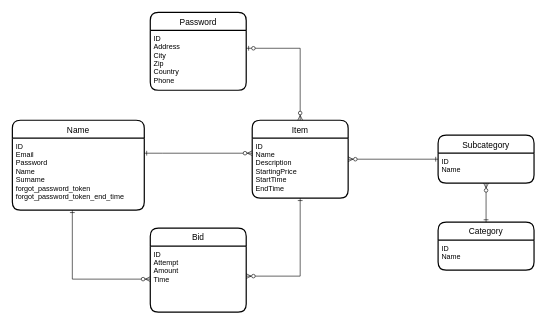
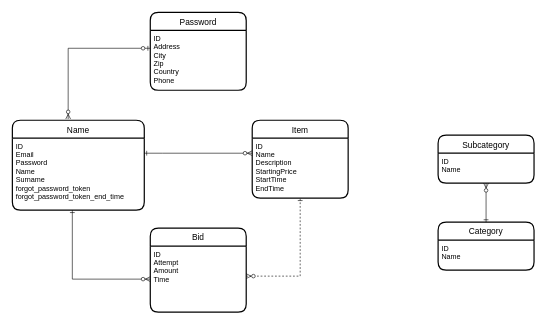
  <mxCell id="0" />
  <mxCell id="1" parent="0" />
  <mxCell id="2" value="Name" style="swimlane;childLayout=stackLayout;horizontal=1;startSize=30;horizontalStack=0;rounded=1;fontSize=14;fontStyle=0;strokeWidth=2;resizeParent=0;resizeLast=1;shadow=0;dashed=0;align=center;" parent="1" vertex="1"><mxGeometry x="20" y="200" width="220" height="150" as="geometry" /></mxCell>
  <mxCell id="3" value="ID&#10;Email&#10;Password&#10;Name&#10;Surname&#10;forgot_password_token&#10;forgot_password_token_end_time&#10;&#10;&#10;" style="align=left;strokeColor=none;fillColor=none;spacingLeft=4;fontSize=12;verticalAlign=top;resizable=0;rotatable=0;part=1;" parent="2" vertex="1"><mxGeometry y="30" width="220" height="120" as="geometry" /></mxCell>
  <mxCell id="4" value="Item" style="swimlane;childLayout=stackLayout;horizontal=1;startSize=30;horizontalStack=0;rounded=1;fontSize=14;fontStyle=0;strokeWidth=2;resizeParent=0;resizeLast=1;shadow=0;dashed=0;align=center;" parent="1" vertex="1"><mxGeometry x="420" y="200" width="160" height="130" as="geometry" /></mxCell>
  <mxCell id="5" value="ID&#10;Name&#10;Description&#10;StartingPrice&#10;StartTime&#10;EndTime&#10;" style="align=left;strokeColor=none;fillColor=none;spacingLeft=4;fontSize=12;verticalAlign=top;resizable=0;rotatable=0;part=1;" parent="4" vertex="1"><mxGeometry y="30" width="160" height="100" as="geometry" /></mxCell>
  <mxCell id="6" style="edgeStyle=orthogonalEdgeStyle;rounded=0;orthogonalLoop=1;jettySize=auto;html=1;entryX=0;entryY=0.25;entryDx=0;entryDy=0;endArrow=ERzeroToMany;endFill=1;startArrow=ERone;startFill=0;" parent="1" source="3" target="5" edge="1"><mxGeometry relative="1" as="geometry"><Array as="points"><mxPoint x="270" y="255" /><mxPoint x="270" y="255" /></Array></mxGeometry></mxCell>
  <mxCell id="7" value="Bid" style="swimlane;childLayout=stackLayout;horizontal=1;startSize=30;horizontalStack=0;rounded=1;fontSize=14;fontStyle=0;strokeWidth=2;resizeParent=0;resizeLast=1;shadow=0;dashed=0;align=center;" parent="1" vertex="1"><mxGeometry x="250" y="380" width="160" height="140" as="geometry" /></mxCell>
  <mxCell id="8" value="ID&#10;Attempt&#10;Amount&#10;Time&#10;" style="align=left;strokeColor=none;fillColor=none;spacingLeft=4;fontSize=12;verticalAlign=top;resizable=0;rotatable=0;part=1;" parent="7" vertex="1"><mxGeometry y="30" width="160" height="110" as="geometry" /></mxCell>
- <mxCell id="9" style="edgeStyle=orthogonalEdgeStyle;rounded=0;orthogonalLoop=1;jettySize=auto;html=1;startArrow=ERzeroToMany;startFill=1;endArrow=ERone;endFill=0;" parent="1" source="8" target="4" edge="1"><mxGeometry relative="1" as="geometry"><Array as="points"><mxPoint x="500" y="460" /></Array></mxGeometry></mxCell>
+ <mxCell id="9" style="edgeStyle=orthogonalEdgeStyle;rounded=0;orthogonalLoop=1;jettySize=auto;html=1;startArrow=ERzeroToMany;startFill=1;endArrow=ERone;endFill=0;dashed=1;" parent="1" source="8" target="4" edge="1"><mxGeometry relative="1" as="geometry"><Array as="points"><mxPoint x="500" y="460" /></Array></mxGeometry></mxCell>
  <mxCell id="10" style="edgeStyle=orthogonalEdgeStyle;rounded=0;orthogonalLoop=1;jettySize=auto;html=1;entryX=0;entryY=0.5;entryDx=0;entryDy=0;startArrow=ERone;startFill=0;endArrow=ERzeroToMany;endFill=1;" parent="1" source="3" target="8" edge="1"><mxGeometry relative="1" as="geometry"><Array as="points"><mxPoint x="120" y="465" /></Array></mxGeometry></mxCell>
- <mxCell id="11" style="edgeStyle=orthogonalEdgeStyle;rounded=0;orthogonalLoop=1;jettySize=auto;html=1;endArrow=ERzeroToMany;endFill=1;startArrow=ERone;startFill=0;" parent="1" source="12" target="4" edge="1"><mxGeometry relative="1" as="geometry" /></mxCell>
  <mxCell id="12" value="Subcategory" style="swimlane;childLayout=stackLayout;horizontal=1;startSize=30;horizontalStack=0;rounded=1;fontSize=14;fontStyle=0;strokeWidth=2;resizeParent=0;resizeLast=1;shadow=0;dashed=0;align=center;" parent="1" vertex="1"><mxGeometry x="730" y="225" width="160" height="80" as="geometry" /></mxCell>
  <mxCell id="13" value="ID&#10;Name&#10;" style="align=left;strokeColor=none;fillColor=none;spacingLeft=4;fontSize=12;verticalAlign=top;resizable=0;rotatable=0;part=1;" parent="12" vertex="1"><mxGeometry y="30" width="160" height="50" as="geometry" /></mxCell>
  <mxCell id="14" value="Password" style="swimlane;childLayout=stackLayout;horizontal=1;startSize=30;horizontalStack=0;rounded=1;fontSize=14;fontStyle=0;strokeWidth=2;resizeParent=0;resizeLast=1;shadow=0;dashed=0;align=center;" vertex="1" parent="1"><mxGeometry x="250" y="20" width="160" height="130" as="geometry" /></mxCell>
  <mxCell id="15" value="ID&#10;Address&#10;City&#10;Zip&#10;Country&#10;Phone&#10;&#10;&#10;&#10;" style="align=left;strokeColor=none;fillColor=none;spacingLeft=4;fontSize=12;verticalAlign=top;resizable=0;rotatable=0;part=1;" vertex="1" parent="14"><mxGeometry y="30" width="160" height="100" as="geometry" /></mxCell>
- <mxCell id="17" style="edgeStyle=orthogonalEdgeStyle;rounded=0;orthogonalLoop=1;jettySize=auto;html=1;startArrow=ERzeroToOne;startFill=1;endArrow=ERzeroToMany;endFill=1;" edge="1" parent="1" source="15" target="4"><mxGeometry relative="1" as="geometry"><Array as="points"><mxPoint x="500" y="80" /></Array></mxGeometry></mxCell>
+ <mxCell id="16" style="edgeStyle=orthogonalEdgeStyle;rounded=0;orthogonalLoop=1;jettySize=auto;html=1;entryX=0.423;entryY=-0.013;entryDx=0;entryDy=0;endArrow=ERzeroToMany;endFill=1;startArrow=ERzeroToOne;startFill=1;entryPerimeter=0;" edge="1" parent="1" source="15" target="2"><mxGeometry relative="1" as="geometry"><Array as="points"><mxPoint x="113" y="80" /></Array></mxGeometry></mxCell>
  <mxCell id="18" value="Category" style="swimlane;childLayout=stackLayout;horizontal=1;startSize=30;horizontalStack=0;rounded=1;fontSize=14;fontStyle=0;strokeWidth=2;resizeParent=0;resizeLast=1;shadow=0;dashed=0;align=center;" vertex="1" parent="1"><mxGeometry x="730" y="370" width="160" height="80" as="geometry" /></mxCell>
  <mxCell id="19" value="ID&#10;Name&#10;" style="align=left;strokeColor=none;fillColor=none;spacingLeft=4;fontSize=12;verticalAlign=top;resizable=0;rotatable=0;part=1;" vertex="1" parent="18"><mxGeometry y="30" width="160" height="50" as="geometry" /></mxCell>
  <mxCell id="20" style="edgeStyle=orthogonalEdgeStyle;rounded=0;orthogonalLoop=1;jettySize=auto;html=1;startArrow=ERone;startFill=0;endArrow=ERzeroToMany;endFill=1;entryX=0.5;entryY=1;entryDx=0;entryDy=0;" edge="1" parent="1" source="18" target="13"><mxGeometry relative="1" as="geometry"><mxPoint x="850" y="410" as="targetPoint" /></mxGeometry></mxCell>
